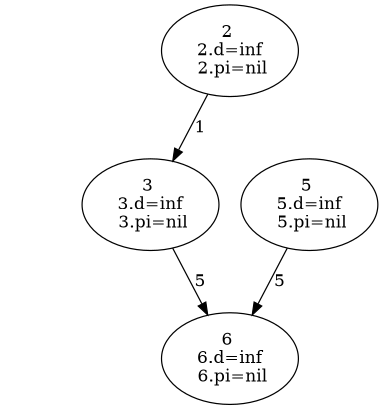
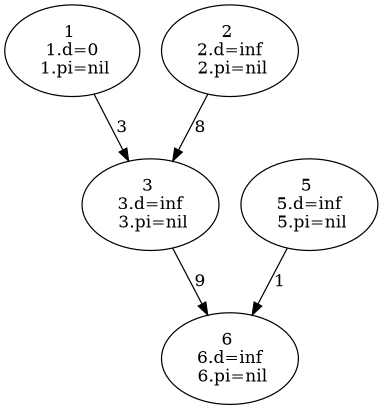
  digraph {
    rankdir=TB
+   "1 \n 1.d=0 \n 1.pi=nil"
    "3 \n 3.d=inf \n 3.pi=nil"
    "2 \n 2.d=inf \n 2.pi=nil"
    "6 \n 6.d=inf \n 6.pi=nil"
    "5 \n 5.d=inf \n 5.pi=nil"
-   "3 \n 3.d=inf \n 3.pi=nil" -> "6 \n 6.d=inf \n 6.pi=nil" [label=5]
-   "2 \n 2.d=inf \n 2.pi=nil" -> "3 \n 3.d=inf \n 3.pi=nil" [label=1]
-   "5 \n 5.d=inf \n 5.pi=nil" -> "6 \n 6.d=inf \n 6.pi=nil" [label=5]
+   "1 \n 1.d=0 \n 1.pi=nil" -> "3 \n 3.d=inf \n 3.pi=nil" [label=3]
+   "3 \n 3.d=inf \n 3.pi=nil" -> "6 \n 6.d=inf \n 6.pi=nil" [label=9]
+   "2 \n 2.d=inf \n 2.pi=nil" -> "3 \n 3.d=inf \n 3.pi=nil" [label=8]
+   "5 \n 5.d=inf \n 5.pi=nil" -> "6 \n 6.d=inf \n 6.pi=nil" [label=1]
  }
